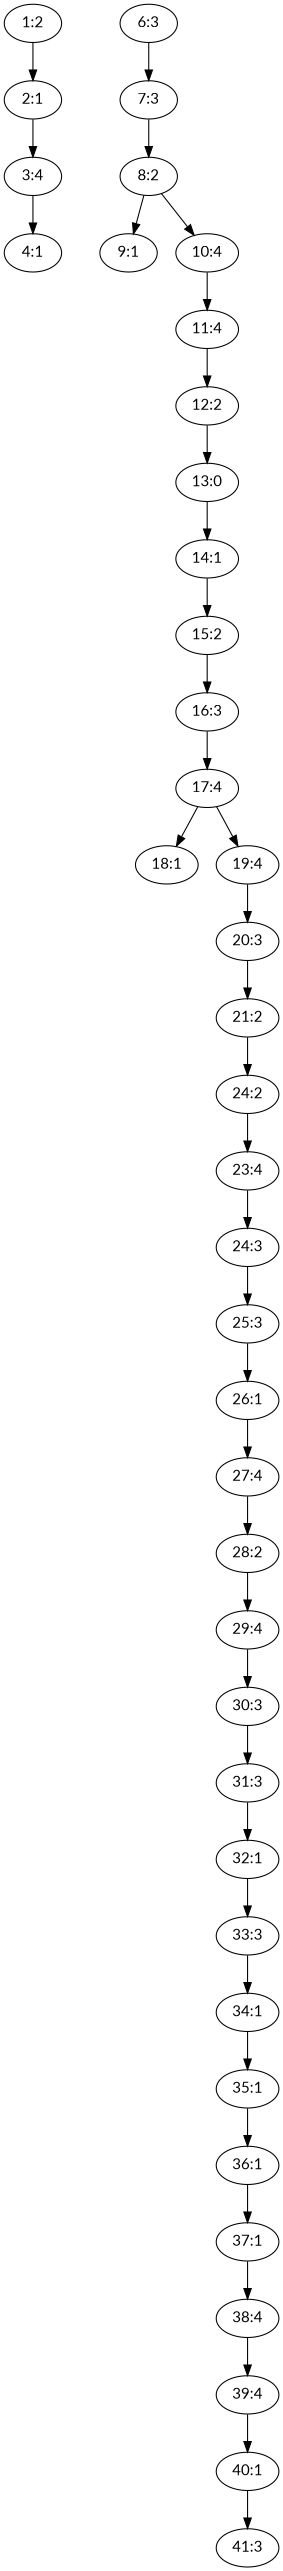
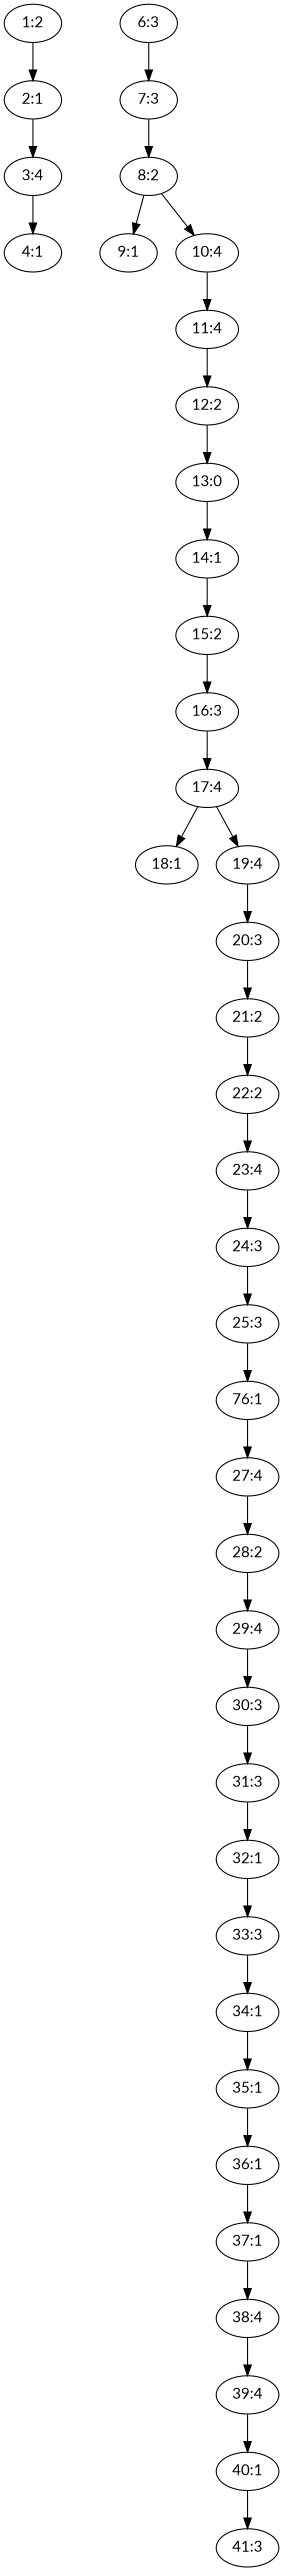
  digraph {
    fontname=Lato
    node [fontname=Lato]
    edge [fontname=Lato]
    n1 [label="1:2"]
    n2 [label="2:1"]
    n3 [label="3:4"]
    n4 [label="4:1"]
    n5 [label="6:3"]
    n6 [label="7:3"]
    n7 [label="8:2"]
    n8 [label="9:1"]
    n9 [label="10:4"]
    n10 [label="11:4"]
    n11 [label="12:2"]
    n12 [label="13:0"]
    n13 [label="14:1"]
    n14 [label="15:2"]
    n15 [label="16:3"]
    n16 [label="17:4"]
    n17 [label="18:1"]
    n18 [label="19:4"]
    n19 [label="20:3"]
    n20 [label="21:2"]
-   n21 [label="24:2"]
+   n21 [label="22:2"]
    n22 [label="23:4"]
    n23 [label="24:3"]
    n24 [label="25:3"]
-   n25 [label="26:1"]
+   n25 [label="76:1"]
    n26 [label="27:4"]
    n27 [label="28:2"]
    n28 [label="29:4"]
    n29 [label="30:3"]
    n30 [label="31:3"]
    n31 [label="32:1"]
    n32 [label="33:3"]
    n33 [label="34:1"]
    n34 [label="35:1"]
    n35 [label="36:1"]
    n36 [label="37:1"]
    n37 [label="38:4"]
    n38 [label="39:4"]
    n39 [label="40:1"]
    n40 [label="41:3"]
    n1 -> n2
    n2 -> n3
    n3 -> n4
    n5 -> n6
    n6 -> n7
    n7 -> n8
    n7 -> n9
    n9 -> n10
    n10 -> n11
    n11 -> n12
    n12 -> n13
    n13 -> n14
    n14 -> n15
    n15 -> n16
    n16 -> n17
    n16 -> n18
    n18 -> n19
    n19 -> n20
    n20 -> n21
    n21 -> n22
    n22 -> n23
    n23 -> n24
    n24 -> n25
    n25 -> n26
    n26 -> n27
    n27 -> n28
    n28 -> n29
    n29 -> n30
    n30 -> n31
    n31 -> n32
    n32 -> n33
    n33 -> n34
    n34 -> n35
    n35 -> n36
    n36 -> n37
    n37 -> n38
    n38 -> n39
    n39 -> n40
  }
